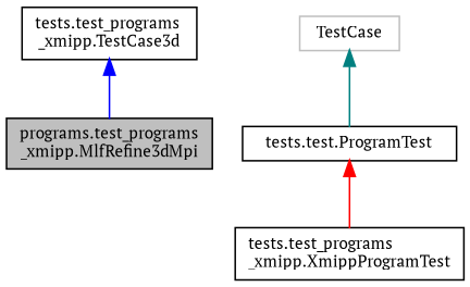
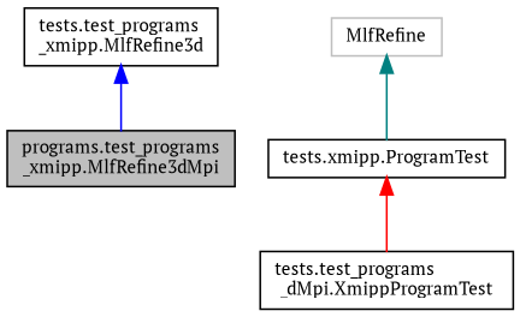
  digraph {
    fontname="PT Serif"
    node [color=black fillcolor=white fontname="PT Serif" fontsize=10 shape=record style=filled]
    edge [dir=back fontname="PT Serif" fontsize=10 labelfontname=Helvetica labelfontsize=10 style=solid]
    n1 [fillcolor=grey75 fontcolor=black height=0.2 label="programs.test_programs\l_xmipp.MlfRefine3dMpi" width=0.4]
-   n2 [height=0.2 label="tests.test_programs\l_xmipp.TestCase3d" width=0.4]
-   n3 [height=0.2 label="tests.test_programs\l_xmipp.XmippProgramTest" width=0.4]
-   n4 [height=0.2 label="tests.test.ProgramTest" width=0.4]
-   n5 [color=grey75 height=0.2 label=TestCase width=0.4]
+   n2 [height=0.2 label="tests.test_programs\l_xmipp.MlfRefine3d" width=0.4]
+   n3 [height=0.2 label="tests.test_programs\l_dMpi.XmippProgramTest" width=0.4]
+   n4 [height=0.2 label="tests.xmipp.ProgramTest" width=0.4]
+   n5 [color=grey75 height=0.2 label=MlfRefine width=0.4]
    n2 -> n1 [color=blue]
    n4 -> n3 [color=red]
    n5 -> n4 [color=teal]
  }
